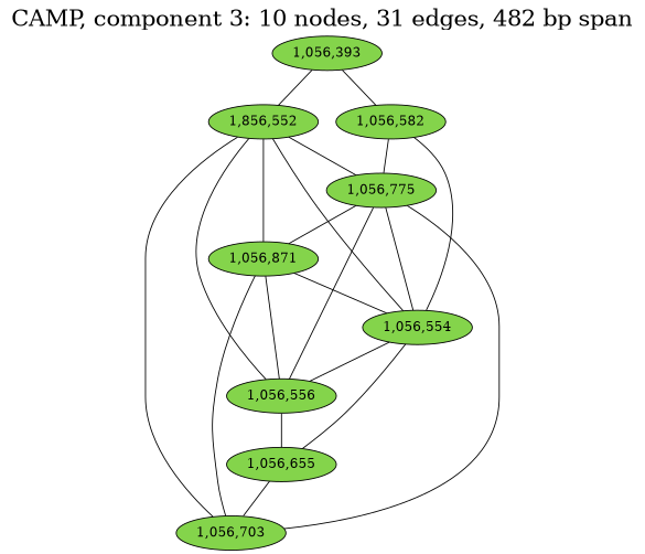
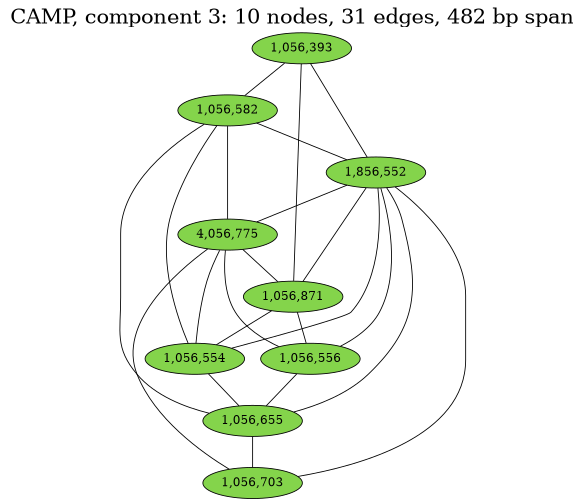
  graph {
    fontsize=24
    label="CAMP, component 3: 10 nodes, 31 edges, 482 bp span"
    labelloc=t
    node [fillcolor="#84d44b" fontcolor="#000000" style=filled]
    n1 [label="1,056,393"]
    "1,056,582"
    n3 [label="1,856,552"]
-   "1,056,775"
+   "1,056,775" [label="4,056,775"]
    "1,056,554"
    "1,056,655"
    "1,056,871"
    "1,056,556"
    "1,056,703"
    n1 -- "1,056,582"
    n1 -- n3
+   "1,056,582" -- n3
    "1,056,582" -- "1,056,775"
    "1,056,582" -- "1,056,554"
+   "1,056,582" -- "1,056,655"
    n3 -- "1,056,775"
    n3 -- "1,056,554"
+   n3 -- "1,056,655"
    n3 -- "1,056,871"
    n3 -- "1,056,556"
    n3 -- "1,056,703"
    "1,056,775" -- "1,056,554"
    "1,056,775" -- "1,056,871"
    "1,056,775" -- "1,056,556"
    "1,056,775" -- "1,056,703"
    "1,056,554" -- "1,056,655"
-   "1,056,554" -- "1,056,556"
    "1,056,655" -- "1,056,703"
    "1,056,871" -- "1,056,554"
    "1,056,871" -- "1,056,556"
-   "1,056,871" -- "1,056,703"
+   "1,056,871" -- n1
    "1,056,556" -- "1,056,655"
  }
